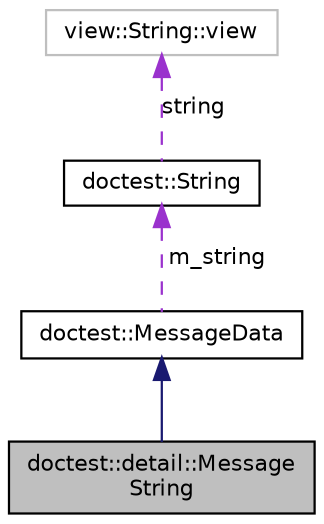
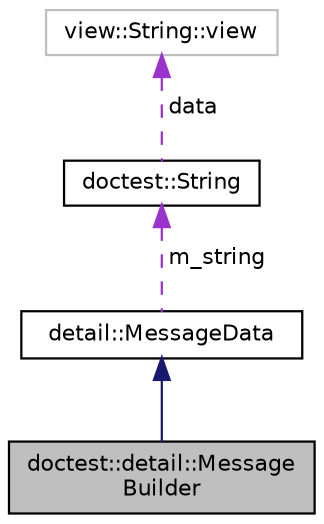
  digraph {
    node [color=black fillcolor=white fontname=Helvetica fontsize=10 shape=record style=filled]
    edge [color=darkorchid3 dir=back fontname=Helvetica fontsize=10 labelfontname=Helvetica labelfontsize=10 style=dashed]
-   n1 [fillcolor=grey75 fontcolor=black height=0.2 label="doctest::detail::Message\lString" width=0.4]
-   n2 [height=0.2 label="doctest::MessageData" width=0.4]
+   n1 [fillcolor=grey75 fontcolor=black height=0.2 label="doctest::detail::Message\lBuilder" width=0.4]
+   n2 [height=0.2 label="detail::MessageData" width=0.4]
    n3 [height=0.2 label="doctest::String" width=0.4]
    n4 [color=grey75 height=0.2 label="view::String::view" width=0.4]
    n2 -> n1 [color=midnightblue style=solid]
    n3 -> n2 [label=" m_string"]
-   n4 -> n3 [label=" string"]
+   n4 -> n3 [label=" data"]
  }
